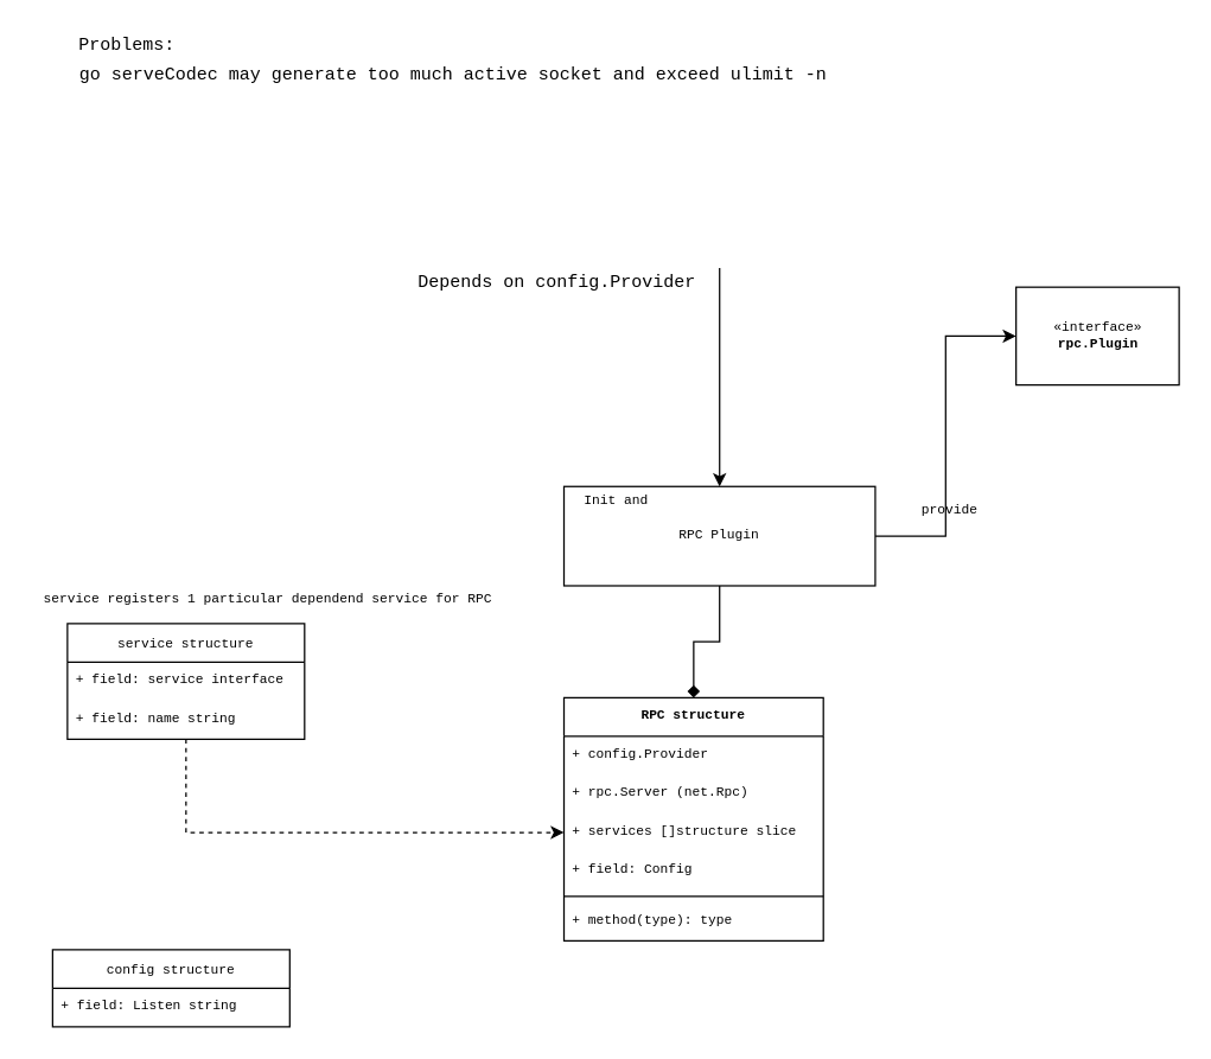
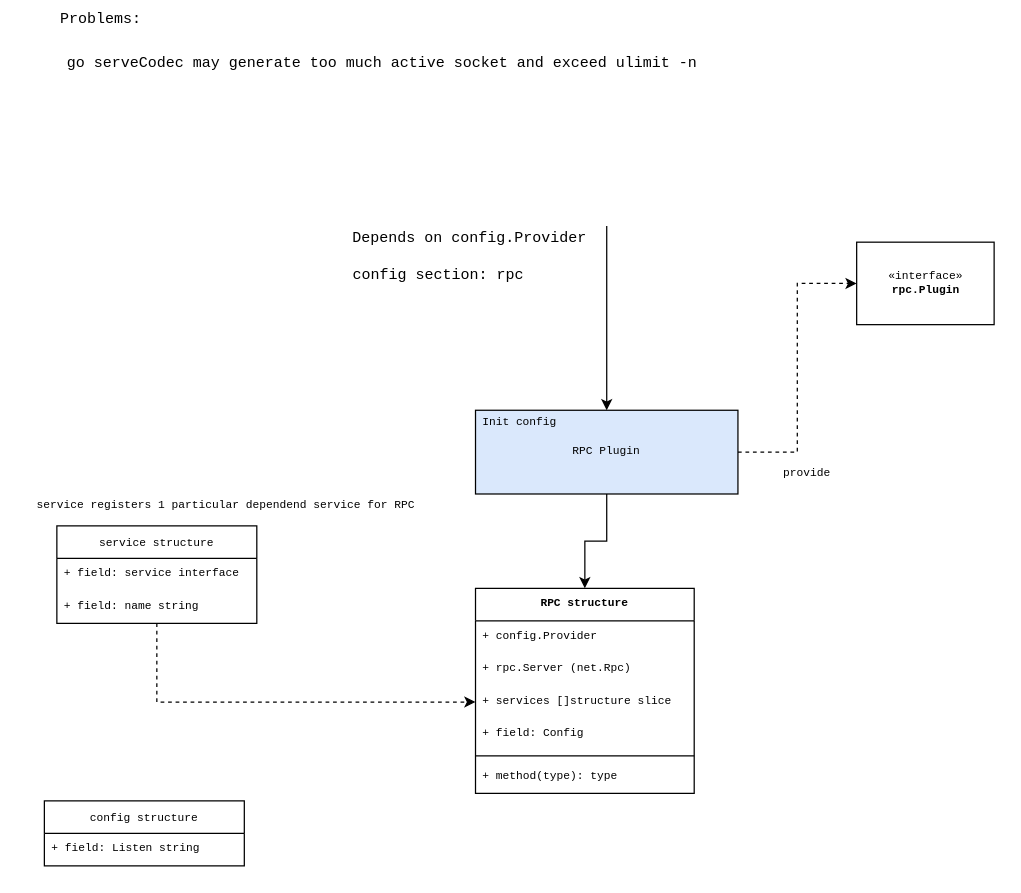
  <mxCell id="0" />
  <mxCell id="1" parent="0" />
- <mxCell id="2" style="edgeStyle=orthogonalEdgeStyle;rounded=0;orthogonalLoop=1;jettySize=auto;html=1;exitX=1;exitY=0.5;exitDx=0;exitDy=0;entryX=0;entryY=0.5;entryDx=0;entryDy=0;fontFamily=Courier New;fontSize=9;" edge="1" parent="1" source="4" target="9"><mxGeometry relative="1" as="geometry" /></mxCell>
- <mxCell id="3" style="edgeStyle=orthogonalEdgeStyle;rounded=0;orthogonalLoop=1;jettySize=auto;html=1;exitX=0.5;exitY=1;exitDx=0;exitDy=0;entryX=0.5;entryY=0;entryDx=0;entryDy=0;fontFamily=Courier New;fontSize=9;endArrow=diamond;" edge="1" parent="1" source="4" target="10"><mxGeometry relative="1" as="geometry" /></mxCell>
- <mxCell id="4" value="RPC Plugin" style="rounded=0;whiteSpace=wrap;html=1;fontFamily=Courier New;fontSize=9;" parent="1" vertex="1"><mxGeometry x="380" y="327.5" width="210" height="67" as="geometry" /></mxCell>
- <mxCell id="5" value="Init and" style="text;html=1;align=center;verticalAlign=middle;resizable=0;points=[];autosize=1;fontFamily=Courier New;fontSize=9;" parent="1" vertex="1"><mxGeometry x="375" y="328" width="80" height="20" as="geometry" /></mxCell>
+ <mxCell id="2" style="edgeStyle=orthogonalEdgeStyle;rounded=0;orthogonalLoop=1;jettySize=auto;html=1;exitX=1;exitY=0.5;exitDx=0;exitDy=0;entryX=0;entryY=0.5;entryDx=0;entryDy=0;fontFamily=Courier New;fontSize=9;dashed=1;" edge="1" parent="1" source="4" target="9"><mxGeometry relative="1" as="geometry" /></mxCell>
+ <mxCell id="3" style="edgeStyle=orthogonalEdgeStyle;rounded=0;orthogonalLoop=1;jettySize=auto;html=1;exitX=0.5;exitY=1;exitDx=0;exitDy=0;entryX=0.5;entryY=0;entryDx=0;entryDy=0;fontFamily=Courier New;fontSize=9;" edge="1" parent="1" source="4" target="10"><mxGeometry relative="1" as="geometry" /></mxCell>
+ <mxCell id="4" value="RPC Plugin" style="rounded=0;whiteSpace=wrap;html=1;fontFamily=Courier New;fontSize=9;fillColor=#dae8fc;" parent="1" vertex="1"><mxGeometry x="380" y="327.5" width="210" height="67" as="geometry" /></mxCell>
+ <mxCell id="5" value="Init config" style="text;html=1;align=center;verticalAlign=middle;resizable=0;points=[];autosize=1;fontFamily=Courier New;fontSize=9;" parent="1" vertex="1"><mxGeometry x="375" y="328" width="80" height="20" as="geometry" /></mxCell>
  <mxCell id="6" value="Depends on config.Provider" style="text;html=1;align=center;verticalAlign=middle;resizable=0;points=[];autosize=1;fontFamily=Courier New;fontSize=12;" parent="1" vertex="1"><mxGeometry x="275" y="180" width="200" height="20" as="geometry" /></mxCell>
  <mxCell id="7" value="" style="endArrow=classic;html=1;entryX=0.5;entryY=0;entryDx=0;entryDy=0;fontFamily=Courier New;fontSize=9;" parent="1" target="4" edge="1"><mxGeometry width="50" height="50" relative="1" as="geometry"><mxPoint x="485" y="180" as="sourcePoint" /><mxPoint x="525" y="120" as="targetPoint" /></mxGeometry></mxCell>
+ <mxCell id="8" value="config section: rpc" style="text;html=1;align=center;verticalAlign=middle;resizable=0;points=[];autosize=1;fontFamily=Courier New;fontSize=12;" parent="1" vertex="1"><mxGeometry x="275" y="210" width="150" height="20" as="geometry" /></mxCell>
  <mxCell id="9" value="«interface»&lt;br style=&quot;font-size: 9px;&quot;&gt;&lt;b style=&quot;font-size: 9px;&quot;&gt;rpc.Plugin&lt;/b&gt;" style="html=1;fontFamily=Courier New;fontSize=9;" parent="1" vertex="1"><mxGeometry x="685" y="193" width="110" height="66" as="geometry" /></mxCell>
  <mxCell id="10" value="RPC structure" style="swimlane;fontStyle=1;align=center;verticalAlign=top;childLayout=stackLayout;horizontal=1;startSize=26;horizontalStack=0;resizeParent=1;resizeParentMax=0;resizeLast=0;collapsible=1;marginBottom=0;fontFamily=Courier New;fontSize=9;" parent="1" vertex="1"><mxGeometry x="380" y="470" width="175" height="164" as="geometry" /></mxCell>
  <mxCell id="11" value="+ config.Provider" style="text;strokeColor=none;fillColor=none;align=left;verticalAlign=top;spacingLeft=4;spacingRight=4;overflow=hidden;rotatable=0;points=[[0,0.5],[1,0.5]];portConstraint=eastwest;fontFamily=Courier New;fontSize=9;" parent="10" vertex="1"><mxGeometry y="26" width="175" height="26" as="geometry" /></mxCell>
  <mxCell id="12" value="+ rpc.Server (net.Rpc)" style="text;strokeColor=none;fillColor=none;align=left;verticalAlign=top;spacingLeft=4;spacingRight=4;overflow=hidden;rotatable=0;points=[[0,0.5],[1,0.5]];portConstraint=eastwest;fontFamily=Courier New;fontSize=9;" parent="10" vertex="1"><mxGeometry y="52" width="175" height="26" as="geometry" /></mxCell>
  <mxCell id="13" value="+ services []structure slice" style="text;strokeColor=none;fillColor=none;align=left;verticalAlign=top;spacingLeft=4;spacingRight=4;overflow=hidden;rotatable=0;points=[[0,0.5],[1,0.5]];portConstraint=eastwest;fontFamily=Courier New;fontSize=9;" parent="10" vertex="1"><mxGeometry y="78" width="175" height="26" as="geometry" /></mxCell>
  <mxCell id="14" value="+ field: Config" style="text;fillColor=none;align=left;verticalAlign=top;spacingLeft=4;spacingRight=4;overflow=hidden;rotatable=0;points=[[0,0.5],[1,0.5]];portConstraint=eastwest;fontFamily=Courier New;fontSize=9;" parent="10" vertex="1"><mxGeometry y="104" width="175" height="26" as="geometry" /></mxCell>
  <mxCell id="15" value="" style="line;strokeWidth=1;fillColor=none;align=left;verticalAlign=middle;spacingTop=-1;spacingLeft=3;spacingRight=3;rotatable=0;labelPosition=right;points=[];portConstraint=eastwest;fontFamily=Courier New;fontSize=9;" parent="10" vertex="1"><mxGeometry y="130" width="175" height="8" as="geometry" /></mxCell>
  <mxCell id="16" value="+ method(type): type" style="text;strokeColor=none;fillColor=none;align=left;verticalAlign=top;spacingLeft=4;spacingRight=4;overflow=hidden;rotatable=0;points=[[0,0.5],[1,0.5]];portConstraint=eastwest;fontFamily=Courier New;fontSize=9;" parent="10" vertex="1"><mxGeometry y="138" width="175" height="26" as="geometry" /></mxCell>
  <mxCell id="17" style="edgeStyle=orthogonalEdgeStyle;rounded=0;orthogonalLoop=1;jettySize=auto;html=1;entryX=0;entryY=0.5;entryDx=0;entryDy=0;fontFamily=Courier New;fontSize=9;dashed=1;" edge="1" parent="1" source="18" target="13"><mxGeometry relative="1" as="geometry" /></mxCell>
  <mxCell id="18" value="service structure" style="swimlane;fontStyle=0;childLayout=stackLayout;horizontal=1;startSize=26;fillColor=none;horizontalStack=0;resizeParent=1;resizeParentMax=0;resizeLast=0;collapsible=1;marginBottom=0;fontFamily=Courier New;fontSize=9;" vertex="1" parent="1"><mxGeometry x="45" y="420" width="160" height="78" as="geometry" /></mxCell>
  <mxCell id="19" value="+ field: service interface" style="text;strokeColor=none;fillColor=none;align=left;verticalAlign=top;spacingLeft=4;spacingRight=4;overflow=hidden;rotatable=0;points=[[0,0.5],[1,0.5]];portConstraint=eastwest;fontFamily=Courier New;fontSize=9;" vertex="1" parent="18"><mxGeometry y="26" width="160" height="26" as="geometry" /></mxCell>
  <mxCell id="20" value="+ field: name string" style="text;strokeColor=none;fillColor=none;align=left;verticalAlign=top;spacingLeft=4;spacingRight=4;overflow=hidden;rotatable=0;points=[[0,0.5],[1,0.5]];portConstraint=eastwest;fontFamily=Courier New;fontSize=9;" vertex="1" parent="18"><mxGeometry y="52" width="160" height="26" as="geometry" /></mxCell>
  <mxCell id="21" value="service registers 1 particular dependend service for RPC" style="text;html=1;align=center;verticalAlign=middle;resizable=0;points=[];autosize=1;fontFamily=Courier New;fontSize=9;" vertex="1" parent="1"><mxGeometry x="20" y="394" width="320" height="20" as="geometry" /></mxCell>
- <mxCell id="22" value="provide" style="text;html=1;align=center;verticalAlign=middle;resizable=0;points=[];autosize=1;fontFamily=Courier New;fontSize=9;" vertex="1" parent="1"><mxGeometry x="615" y="334" width="50" height="20" as="geometry" /></mxCell>
+ <mxCell id="22" value="provide" style="text;html=1;align=center;verticalAlign=middle;resizable=0;points=[];autosize=1;fontFamily=Courier New;fontSize=9;" vertex="1" parent="1"><mxGeometry x="620" y="369" width="50" height="20" as="geometry" /></mxCell>
  <mxCell id="23" value="config structure" style="swimlane;fontStyle=0;childLayout=stackLayout;horizontal=1;startSize=26;fillColor=none;horizontalStack=0;resizeParent=1;resizeParentMax=0;resizeLast=0;collapsible=1;marginBottom=0;fontFamily=Courier New;fontSize=9;" vertex="1" parent="1"><mxGeometry x="35" y="640" width="160" height="52" as="geometry" /></mxCell>
  <mxCell id="24" value="+ field: Listen string" style="text;strokeColor=none;fillColor=none;align=left;verticalAlign=top;spacingLeft=4;spacingRight=4;overflow=hidden;rotatable=0;points=[[0,0.5],[1,0.5]];portConstraint=eastwest;fontFamily=Courier New;fontSize=9;" vertex="1" parent="23"><mxGeometry y="26" width="160" height="26" as="geometry" /></mxCell>
- <mxCell id="25" value="Problems:" style="text;html=1;align=center;verticalAlign=middle;resizable=0;points=[];autosize=1;fontSize=12;fontFamily=Courier New;" vertex="1" parent="1"><mxGeometry x="45" y="20" width="80" height="20" as="geometry" /></mxCell>
+ <mxCell id="25" value="Problems:" style="text;html=1;align=center;verticalAlign=middle;resizable=0;points=[];autosize=1;fontSize=12;fontFamily=Courier New;" vertex="1" parent="1"><mxGeometry x="40" y="5" width="80" height="20" as="geometry" /></mxCell>
  <mxCell id="26" value="go serveCodec may generate too much active socket and exceed ulimit -n" style="text;html=1;align=center;verticalAlign=middle;resizable=0;points=[];autosize=1;fontSize=12;fontFamily=Courier New;" vertex="1" parent="1"><mxGeometry x="45" y="40" width="520" height="20" as="geometry" /></mxCell>
